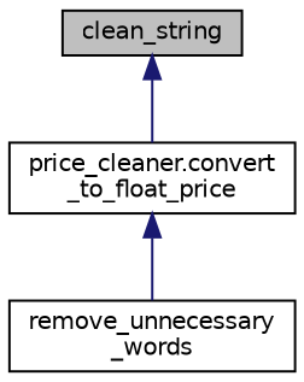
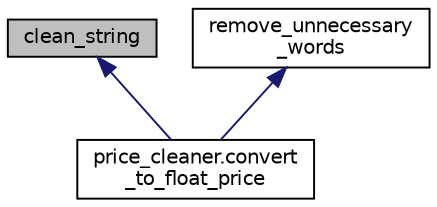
  digraph {
    rankdir=TB
    node [color=black fillcolor=white fontname=Helvetica fontsize=10 shape=record style=filled]
    edge [color=midnightblue dir=back fontname=Helvetica fontsize=10 labelfontname=Helvetica labelfontsize=10 style=solid]
    n1 [fillcolor=grey75 fontcolor=black height=0.2 label=clean_string width=0.4]
    n2 [height=0.2 label="price_cleaner.convert\l_to_float_price" width=0.4]
    n3 [height=0.2 label="remove_unnecessary\l_words" width=0.4]
    n1 -> n2
-   n2 -> n3
+   n3 -> n2
  }
